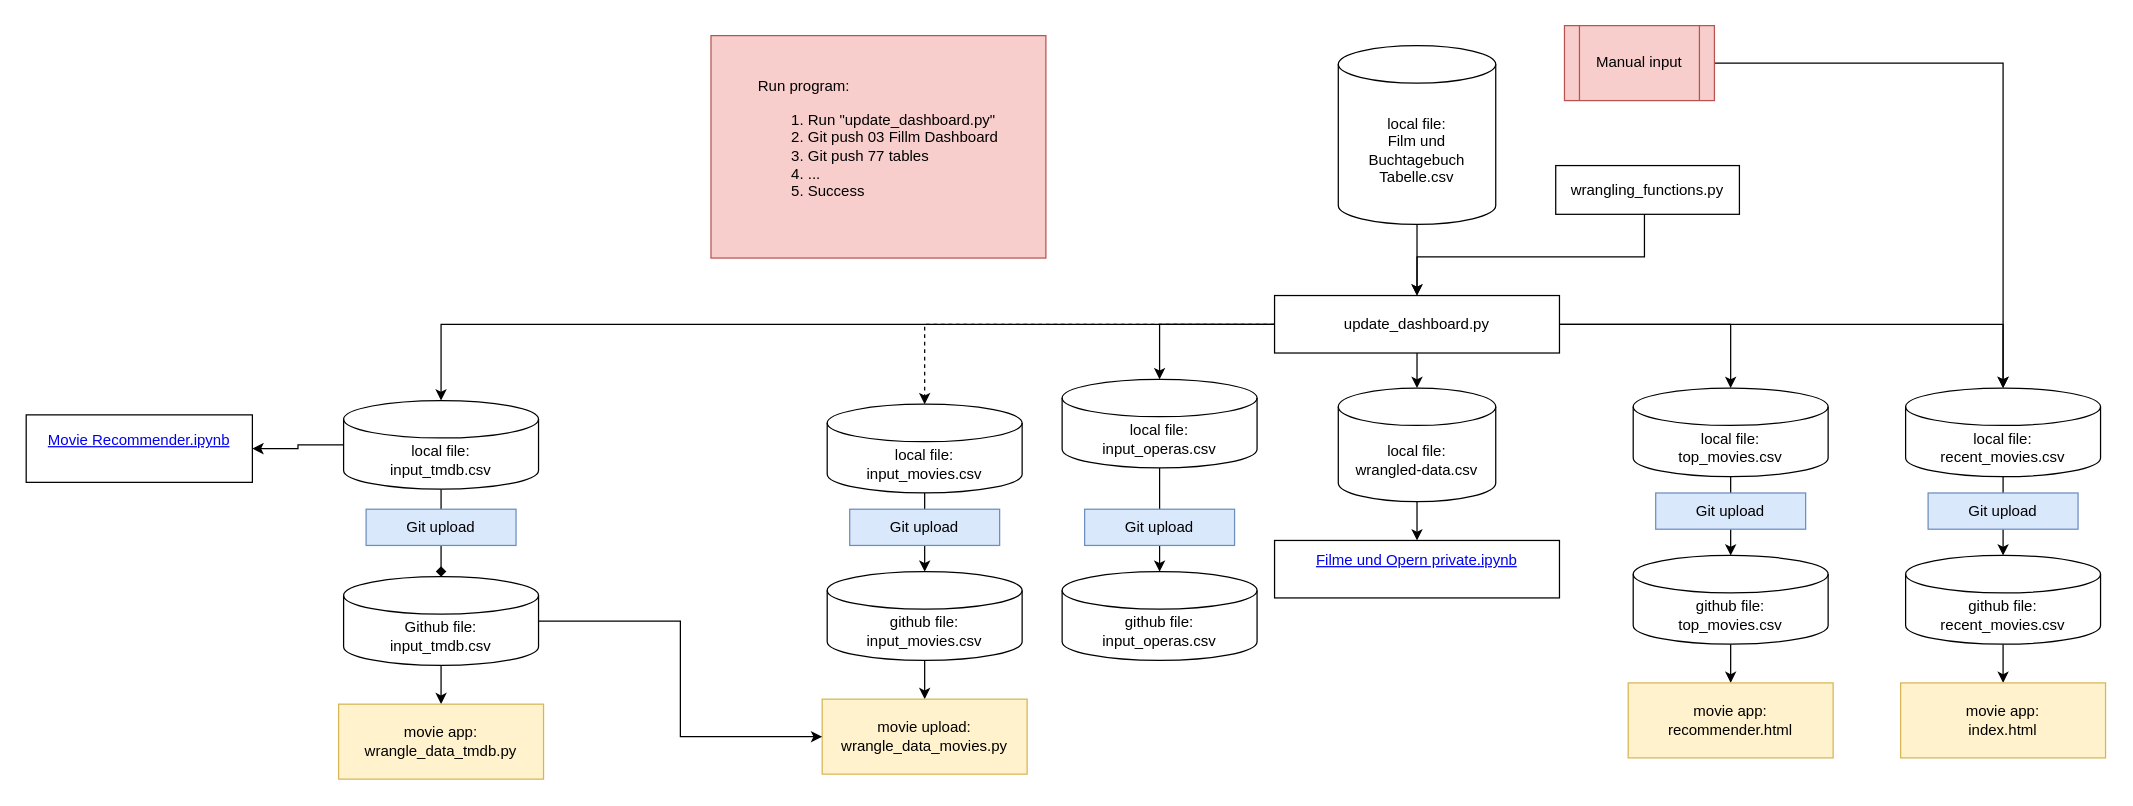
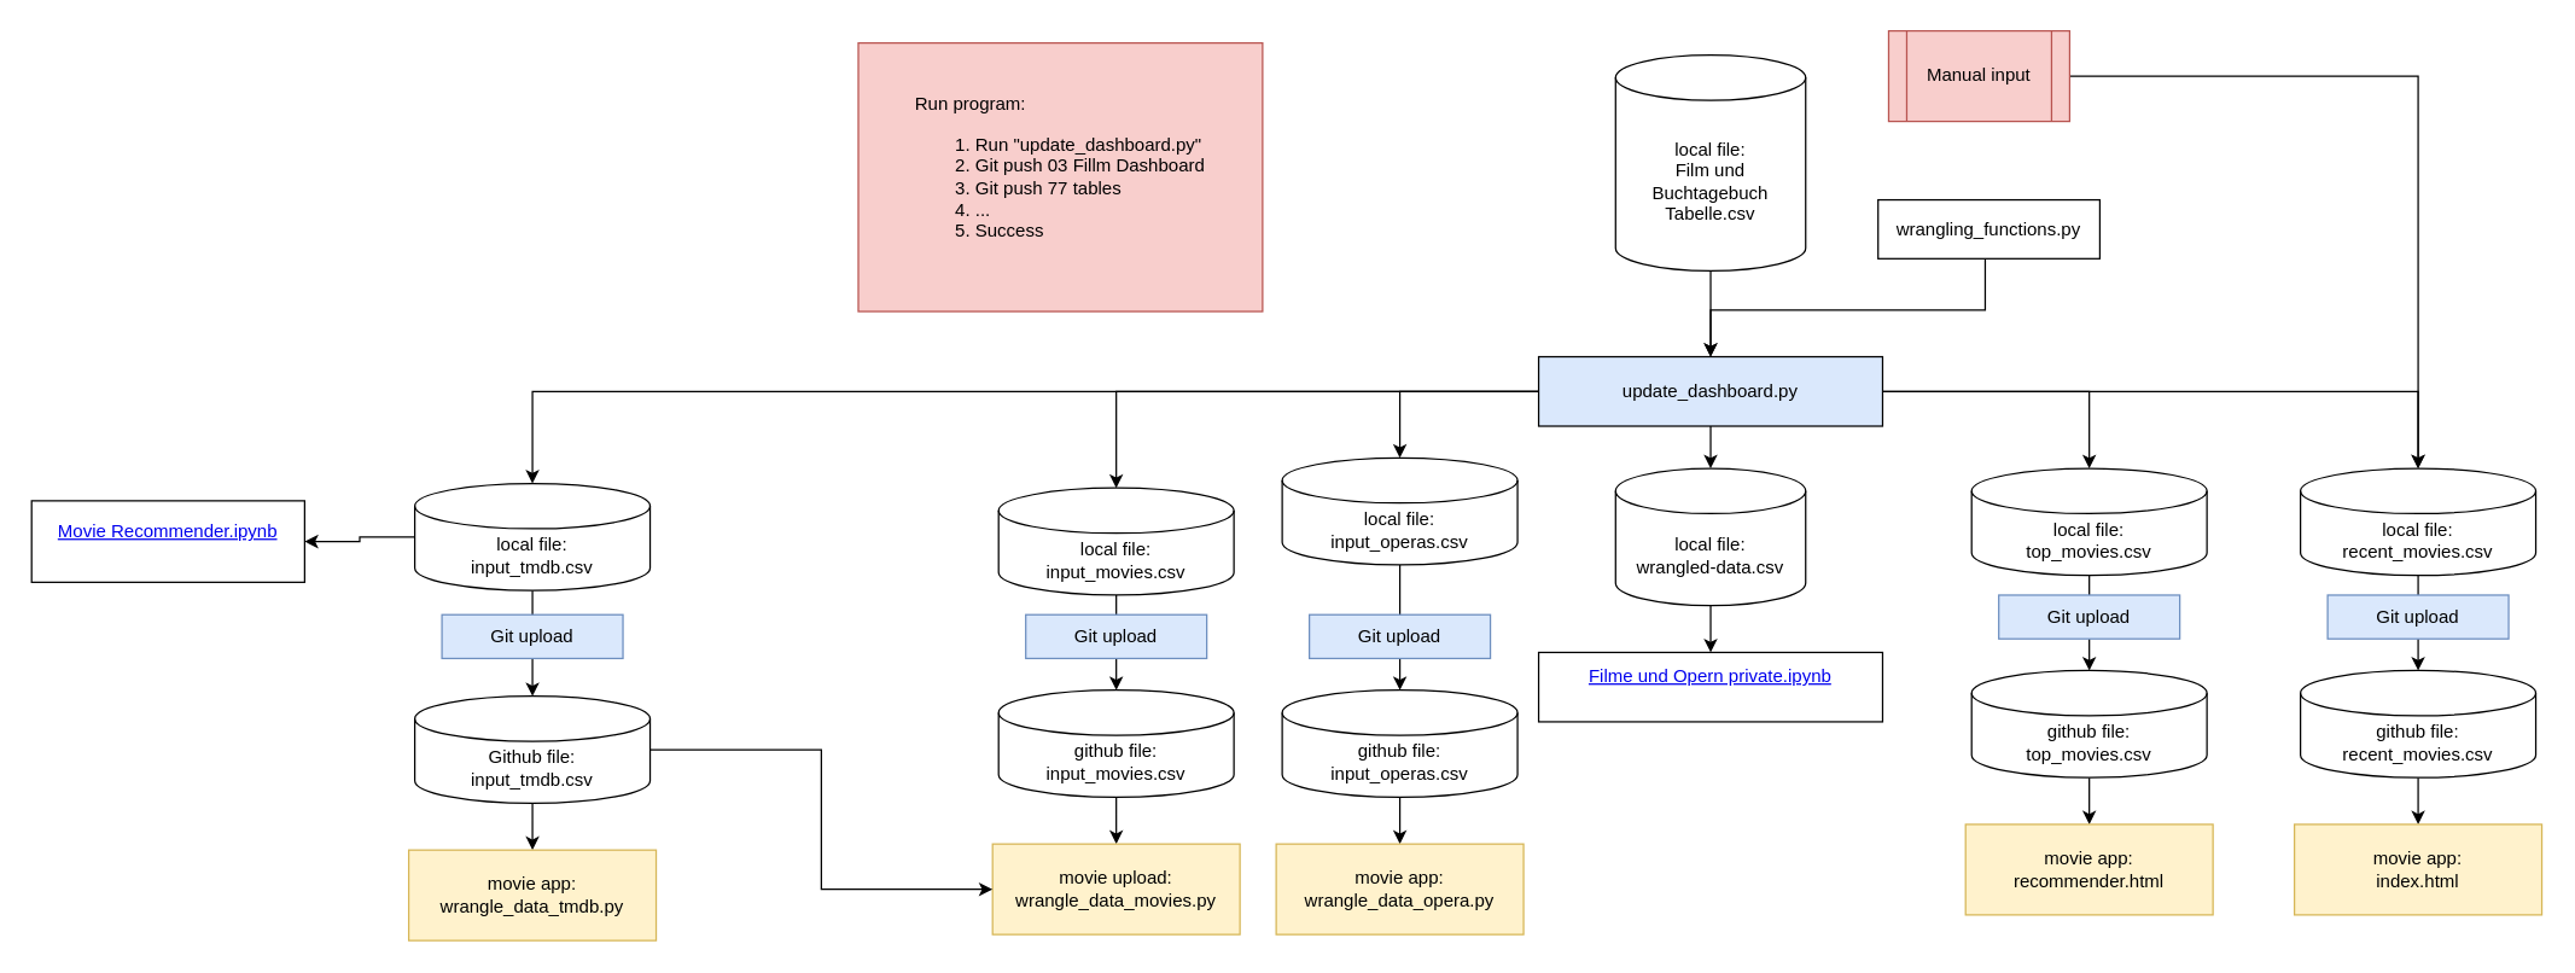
  <mxCell id="0" />
  <mxCell id="1" parent="0" />
  <mxCell id="2" style="edgeStyle=orthogonalEdgeStyle;rounded=0;orthogonalLoop=1;jettySize=auto;html=1;exitX=0.5;exitY=1;exitDx=0;exitDy=0;exitPerimeter=0;entryX=0.5;entryY=0;entryDx=0;entryDy=0;" parent="1" source="3" target="47" edge="1"><mxGeometry relative="1" as="geometry" /></mxCell>
  <mxCell id="3" value="&lt;div&gt;local file: &lt;br&gt;&lt;/div&gt;&lt;div&gt;Film und Buchtagebuch Tabelle.csv&lt;/div&gt;" style="shape=cylinder3;whiteSpace=wrap;html=1;boundedLbl=1;backgroundOutline=1;size=15;rotation=0;" parent="1" vertex="1"><mxGeometry x="1070" y="36" width="126" height="143" as="geometry" /></mxCell>
  <mxCell id="4" style="edgeStyle=orthogonalEdgeStyle;rounded=0;orthogonalLoop=1;jettySize=auto;html=1;" parent="1" source="5" target="34" edge="1"><mxGeometry relative="1" as="geometry" /></mxCell>
  <mxCell id="5" value="Manual input" style="shape=process;whiteSpace=wrap;html=1;backgroundOutline=1;fillColor=#f8cecc;strokeColor=#b85450;" parent="1" vertex="1"><mxGeometry x="1251" y="20" width="120" height="60" as="geometry" /></mxCell>
  <mxCell id="6" value="&#10;&lt;a class=&quot;item_link&quot; href=&quot;http://localhost:8888/notebooks/01%20Filmprojekt/Filme%20und%20Opern%20private.ipynb&quot; target=&quot;_blank&quot;&gt;&lt;span class=&quot;item_name&quot;&gt;Filme und Opern private.ipynb&lt;/span&gt;&lt;/a&gt;&#10;&#10;" style="rounded=0;whiteSpace=wrap;html=1;" parent="1" vertex="1"><mxGeometry x="1019" y="432" width="228" height="46" as="geometry" /></mxCell>
  <mxCell id="7" style="edgeStyle=orthogonalEdgeStyle;rounded=0;orthogonalLoop=1;jettySize=auto;html=1;exitX=0.5;exitY=1;exitDx=0;exitDy=0;exitPerimeter=0;entryX=0.5;entryY=0;entryDx=0;entryDy=0;entryPerimeter=0;" parent="1" source="8" target="14" edge="1"><mxGeometry relative="1" as="geometry" /></mxCell>
  <mxCell id="8" value="&lt;div&gt;local file: &lt;br&gt;&lt;/div&gt;&lt;div&gt;input_movies.csv&lt;/div&gt;" style="shape=cylinder3;whiteSpace=wrap;html=1;boundedLbl=1;backgroundOutline=1;size=15;" parent="1" vertex="1"><mxGeometry x="661" y="323" width="156" height="71" as="geometry" /></mxCell>
  <mxCell id="9" style="edgeStyle=orthogonalEdgeStyle;rounded=0;orthogonalLoop=1;jettySize=auto;html=1;entryX=0.5;entryY=0;entryDx=0;entryDy=0;entryPerimeter=0;" parent="1" source="10" target="12" edge="1"><mxGeometry relative="1" as="geometry" /></mxCell>
  <mxCell id="10" value="&lt;div&gt;local file: &lt;br&gt;&lt;/div&gt;&lt;div&gt;input_operas.csv&lt;/div&gt;" style="shape=cylinder3;whiteSpace=wrap;html=1;boundedLbl=1;backgroundOutline=1;size=15;" parent="1" vertex="1"><mxGeometry x="849" y="303" width="156" height="71" as="geometry" /></mxCell>
+ <mxCell id="11" style="edgeStyle=orthogonalEdgeStyle;rounded=0;orthogonalLoop=1;jettySize=auto;html=1;entryX=0.5;entryY=0;entryDx=0;entryDy=0;" parent="1" source="12" target="18" edge="1"><mxGeometry relative="1" as="geometry" /></mxCell>
  <mxCell id="12" value="&lt;div&gt;github file: &lt;br&gt;&lt;/div&gt;&lt;div&gt;input_operas.csv&lt;/div&gt;" style="shape=cylinder3;whiteSpace=wrap;html=1;boundedLbl=1;backgroundOutline=1;size=15;" parent="1" vertex="1"><mxGeometry x="849" y="457" width="156" height="71" as="geometry" /></mxCell>
  <mxCell id="13" style="edgeStyle=orthogonalEdgeStyle;rounded=0;orthogonalLoop=1;jettySize=auto;html=1;entryX=0.5;entryY=0;entryDx=0;entryDy=0;" parent="1" source="14" target="15" edge="1"><mxGeometry relative="1" as="geometry"><mxPoint x="739" y="582" as="targetPoint" /></mxGeometry></mxCell>
  <mxCell id="14" value="&lt;div&gt;github file: &lt;br&gt;&lt;/div&gt;&lt;div&gt;input_movies.csv&lt;/div&gt;" style="shape=cylinder3;whiteSpace=wrap;html=1;boundedLbl=1;backgroundOutline=1;size=15;" parent="1" vertex="1"><mxGeometry x="661" y="457" width="156" height="71" as="geometry" /></mxCell>
  <mxCell id="15" value="movie upload:&lt;br&gt;&lt;div&gt;wrangle_data_movies.py&lt;/div&gt;" style="rounded=0;whiteSpace=wrap;html=1;fillColor=#fff2cc;strokeColor=#d6b656;" parent="1" vertex="1"><mxGeometry x="657" y="559" width="164" height="60" as="geometry" /></mxCell>
  <mxCell id="16" value="Git upload" style="rounded=0;whiteSpace=wrap;html=1;fillColor=#dae8fc;strokeColor=#6c8ebf;" parent="1" vertex="1"><mxGeometry x="679" y="407" width="120" height="29" as="geometry" /></mxCell>
  <mxCell id="17" value="Git upload" style="rounded=0;whiteSpace=wrap;html=1;fillColor=#dae8fc;strokeColor=#6c8ebf;" parent="1" vertex="1"><mxGeometry x="867" y="407" width="120" height="29" as="geometry" /></mxCell>
- <mxCell id="19" style="edgeStyle=orthogonalEdgeStyle;rounded=0;orthogonalLoop=1;jettySize=auto;html=1;entryX=0.5;entryY=0;entryDx=0;entryDy=0;entryPerimeter=0;endArrow=diamond;" parent="1" source="21" target="24" edge="1"><mxGeometry relative="1" as="geometry" /></mxCell>
+ <mxCell id="18" value="movie app:&lt;br&gt;&lt;div&gt;wrangle_data_opera.py&lt;/div&gt;" style="rounded=0;whiteSpace=wrap;html=1;fillColor=#fff2cc;strokeColor=#d6b656;" parent="1" vertex="1"><mxGeometry x="845" y="559" width="164" height="60" as="geometry" /></mxCell>
+ <mxCell id="19" style="edgeStyle=orthogonalEdgeStyle;rounded=0;orthogonalLoop=1;jettySize=auto;html=1;entryX=0.5;entryY=0;entryDx=0;entryDy=0;entryPerimeter=0;" parent="1" source="21" target="24" edge="1"><mxGeometry relative="1" as="geometry" /></mxCell>
  <mxCell id="20" style="edgeStyle=orthogonalEdgeStyle;rounded=0;orthogonalLoop=1;jettySize=auto;html=1;entryX=1;entryY=0.5;entryDx=0;entryDy=0;" parent="1" source="21" target="39" edge="1"><mxGeometry relative="1" as="geometry" /></mxCell>
  <mxCell id="21" value="&lt;div&gt;local file: &lt;br&gt;&lt;/div&gt;&lt;div&gt;input_tmdb.csv&lt;/div&gt;" style="shape=cylinder3;whiteSpace=wrap;html=1;boundedLbl=1;backgroundOutline=1;size=15;" parent="1" vertex="1"><mxGeometry x="274" y="320" width="156" height="71" as="geometry" /></mxCell>
  <mxCell id="22" style="edgeStyle=orthogonalEdgeStyle;rounded=0;orthogonalLoop=1;jettySize=auto;html=1;entryX=0.5;entryY=0;entryDx=0;entryDy=0;" parent="1" source="24" target="26" edge="1"><mxGeometry relative="1" as="geometry" /></mxCell>
  <mxCell id="23" style="edgeStyle=orthogonalEdgeStyle;rounded=0;orthogonalLoop=1;jettySize=auto;html=1;entryX=0;entryY=0.5;entryDx=0;entryDy=0;" parent="1" source="24" target="15" edge="1"><mxGeometry relative="1" as="geometry" /></mxCell>
  <mxCell id="24" value="&lt;div&gt;Github file: &lt;br&gt;&lt;/div&gt;&lt;div&gt;input_tmdb.csv&lt;/div&gt;" style="shape=cylinder3;whiteSpace=wrap;html=1;boundedLbl=1;backgroundOutline=1;size=15;" parent="1" vertex="1"><mxGeometry x="274" y="461" width="156" height="71" as="geometry" /></mxCell>
  <mxCell id="25" value="Git upload" style="rounded=0;whiteSpace=wrap;html=1;fillColor=#dae8fc;strokeColor=#6c8ebf;" parent="1" vertex="1"><mxGeometry x="292" y="407" width="120" height="29" as="geometry" /></mxCell>
  <mxCell id="26" value="movie app:&lt;br&gt;&lt;div&gt;wrangle_data_tmdb.py&lt;/div&gt;" style="rounded=0;whiteSpace=wrap;html=1;fillColor=#fff2cc;strokeColor=#d6b656;" parent="1" vertex="1"><mxGeometry x="270" y="563" width="164" height="60" as="geometry" /></mxCell>
  <mxCell id="27" style="edgeStyle=orthogonalEdgeStyle;rounded=0;orthogonalLoop=1;jettySize=auto;html=1;" parent="1" source="28" target="30" edge="1"><mxGeometry relative="1" as="geometry" /></mxCell>
  <mxCell id="28" value="&lt;div&gt;local file: &lt;br&gt;&lt;/div&gt;&lt;div&gt;top_movies.csv&lt;/div&gt;" style="shape=cylinder3;whiteSpace=wrap;html=1;boundedLbl=1;backgroundOutline=1;size=15;" parent="1" vertex="1"><mxGeometry x="1306" y="310" width="156" height="71" as="geometry" /></mxCell>
  <mxCell id="29" style="edgeStyle=orthogonalEdgeStyle;rounded=0;orthogonalLoop=1;jettySize=auto;html=1;entryX=0.5;entryY=0;entryDx=0;entryDy=0;" parent="1" source="30" target="32" edge="1"><mxGeometry relative="1" as="geometry" /></mxCell>
  <mxCell id="30" value="&lt;div&gt;github file:&lt;br&gt;&lt;/div&gt;&lt;div&gt;top_movies.csv&lt;/div&gt;" style="shape=cylinder3;whiteSpace=wrap;html=1;boundedLbl=1;backgroundOutline=1;size=15;" parent="1" vertex="1"><mxGeometry x="1306" y="444" width="156" height="71" as="geometry" /></mxCell>
  <mxCell id="31" value="Git upload" style="rounded=0;whiteSpace=wrap;html=1;fillColor=#dae8fc;strokeColor=#6c8ebf;" parent="1" vertex="1"><mxGeometry x="1324" y="394" width="120" height="29" as="geometry" /></mxCell>
  <mxCell id="32" value="movie app:&lt;br&gt;&lt;div&gt;recommender.html&lt;/div&gt;" style="rounded=0;whiteSpace=wrap;html=1;fillColor=#fff2cc;strokeColor=#d6b656;" parent="1" vertex="1"><mxGeometry x="1302" y="546" width="164" height="60" as="geometry" /></mxCell>
  <mxCell id="33" style="edgeStyle=orthogonalEdgeStyle;rounded=0;orthogonalLoop=1;jettySize=auto;html=1;" parent="1" source="34" target="36" edge="1"><mxGeometry relative="1" as="geometry" /></mxCell>
  <mxCell id="34" value="&lt;div&gt;local file: &lt;br&gt;&lt;/div&gt;&lt;div&gt;recent_movies.csv&lt;/div&gt;" style="shape=cylinder3;whiteSpace=wrap;html=1;boundedLbl=1;backgroundOutline=1;size=15;" parent="1" vertex="1"><mxGeometry x="1524" y="310" width="156" height="71" as="geometry" /></mxCell>
  <mxCell id="35" style="edgeStyle=orthogonalEdgeStyle;rounded=0;orthogonalLoop=1;jettySize=auto;html=1;entryX=0.5;entryY=0;entryDx=0;entryDy=0;" parent="1" source="36" target="38" edge="1"><mxGeometry relative="1" as="geometry" /></mxCell>
  <mxCell id="36" value="&lt;div&gt;github file:&lt;br&gt;&lt;/div&gt;&lt;div&gt;&lt;div&gt;recent_movies.csv&lt;/div&gt;&lt;/div&gt;" style="shape=cylinder3;whiteSpace=wrap;html=1;boundedLbl=1;backgroundOutline=1;size=15;" parent="1" vertex="1"><mxGeometry x="1524" y="444" width="156" height="71" as="geometry" /></mxCell>
  <mxCell id="37" value="Git upload" style="rounded=0;whiteSpace=wrap;html=1;fillColor=#dae8fc;strokeColor=#6c8ebf;" parent="1" vertex="1"><mxGeometry x="1542" y="394" width="120" height="29" as="geometry" /></mxCell>
  <mxCell id="38" value="movie app:&lt;br&gt;&lt;div&gt;index.html&lt;/div&gt;" style="rounded=0;whiteSpace=wrap;html=1;fillColor=#fff2cc;strokeColor=#d6b656;" parent="1" vertex="1"><mxGeometry x="1520" y="546" width="164" height="60" as="geometry" /></mxCell>
  <mxCell id="39" value="&#10;&lt;a class=&quot;item_link&quot; href=&quot;http://localhost:8888/notebooks/01%20Filmprojekt/Movie%20Recommender.ipynb&quot; target=&quot;_blank&quot;&gt;&lt;span class=&quot;item_name&quot;&gt;Movie Recommender.ipynb&lt;/span&gt;&lt;/a&gt;&#10;&#10;" style="rounded=0;whiteSpace=wrap;html=1;" parent="1" vertex="1"><mxGeometry x="20" y="331.5" width="181" height="54" as="geometry" /></mxCell>
  <mxCell id="40" value="&lt;div align=&quot;left&quot;&gt;Run program: &lt;br&gt;&lt;/div&gt;&lt;div align=&quot;left&quot;&gt;&lt;ol&gt;&lt;li&gt;Run &quot;update_dashboard.py&quot;&lt;/li&gt;&lt;li&gt;Git push 03 Fillm Dashboard&lt;/li&gt;&lt;li&gt;Git push 77 tables&lt;/li&gt;&lt;li&gt;...&lt;/li&gt;&lt;li&gt;Success&lt;br&gt;&lt;/li&gt;&lt;/ol&gt;&lt;/div&gt;" style="rounded=0;whiteSpace=wrap;html=1;fillColor=#f8cecc;strokeColor=#b85450;" parent="1" vertex="1"><mxGeometry x="568" y="28" width="268" height="178" as="geometry" /></mxCell>
  <mxCell id="41" style="edgeStyle=orthogonalEdgeStyle;rounded=0;orthogonalLoop=1;jettySize=auto;html=1;entryX=0.5;entryY=0;entryDx=0;entryDy=0;entryPerimeter=0;" parent="1" source="47" target="49" edge="1"><mxGeometry relative="1" as="geometry" /></mxCell>
  <mxCell id="42" style="edgeStyle=orthogonalEdgeStyle;rounded=0;orthogonalLoop=1;jettySize=auto;html=1;entryX=0.5;entryY=0;entryDx=0;entryDy=0;entryPerimeter=0;" parent="1" source="47" target="10" edge="1"><mxGeometry relative="1" as="geometry" /></mxCell>
- <mxCell id="43" style="edgeStyle=orthogonalEdgeStyle;rounded=0;orthogonalLoop=1;jettySize=auto;html=1;entryX=0.5;entryY=0;entryDx=0;entryDy=0;entryPerimeter=0;dashed=1;" parent="1" source="47" target="8" edge="1"><mxGeometry relative="1" as="geometry" /></mxCell>
+ <mxCell id="43" style="edgeStyle=orthogonalEdgeStyle;rounded=0;orthogonalLoop=1;jettySize=auto;html=1;entryX=0.5;entryY=0;entryDx=0;entryDy=0;entryPerimeter=0;" parent="1" source="47" target="8" edge="1"><mxGeometry relative="1" as="geometry" /></mxCell>
  <mxCell id="44" style="edgeStyle=orthogonalEdgeStyle;rounded=0;orthogonalLoop=1;jettySize=auto;html=1;entryX=0.5;entryY=0;entryDx=0;entryDy=0;entryPerimeter=0;" parent="1" source="47" target="28" edge="1"><mxGeometry relative="1" as="geometry" /></mxCell>
  <mxCell id="45" style="edgeStyle=orthogonalEdgeStyle;rounded=0;orthogonalLoop=1;jettySize=auto;html=1;entryX=0.5;entryY=0;entryDx=0;entryDy=0;entryPerimeter=0;" parent="1" source="47" target="34" edge="1"><mxGeometry relative="1" as="geometry" /></mxCell>
  <mxCell id="46" style="edgeStyle=orthogonalEdgeStyle;rounded=0;orthogonalLoop=1;jettySize=auto;html=1;" parent="1" source="47" target="21" edge="1"><mxGeometry relative="1" as="geometry" /></mxCell>
- <mxCell id="47" value="update_dashboard.py" style="rounded=0;whiteSpace=wrap;html=1;" parent="1" vertex="1"><mxGeometry x="1019" y="236" width="228" height="46" as="geometry" /></mxCell>
+ <mxCell id="47" value="update_dashboard.py" style="rounded=0;whiteSpace=wrap;html=1;fillColor=#dae8fc;" parent="1" vertex="1"><mxGeometry x="1019" y="236" width="228" height="46" as="geometry" /></mxCell>
  <mxCell id="48" style="edgeStyle=orthogonalEdgeStyle;rounded=0;orthogonalLoop=1;jettySize=auto;html=1;entryX=0.5;entryY=0;entryDx=0;entryDy=0;" parent="1" source="49" target="6" edge="1"><mxGeometry relative="1" as="geometry" /></mxCell>
  <mxCell id="49" value="&lt;div&gt;local file: &lt;br&gt;&lt;/div&gt;&lt;div&gt;wrangled-data.csv&lt;br&gt;&lt;/div&gt;" style="shape=cylinder3;whiteSpace=wrap;html=1;boundedLbl=1;backgroundOutline=1;size=15;rotation=0;" parent="1" vertex="1"><mxGeometry x="1070" y="310" width="126" height="91" as="geometry" /></mxCell>
  <mxCell id="50" style="edgeStyle=orthogonalEdgeStyle;rounded=0;orthogonalLoop=1;jettySize=auto;html=1;entryX=0.5;entryY=0;entryDx=0;entryDy=0;" parent="1" source="51" target="47" edge="1"><mxGeometry relative="1" as="geometry"><Array as="points"><mxPoint x="1315" y="205" /><mxPoint x="1133" y="205" /></Array></mxGeometry></mxCell>
  <mxCell id="51" value="wrangling_functions.py" style="rounded=0;whiteSpace=wrap;html=1;" parent="1" vertex="1"><mxGeometry x="1244" y="132" width="147" height="39" as="geometry" /></mxCell>
